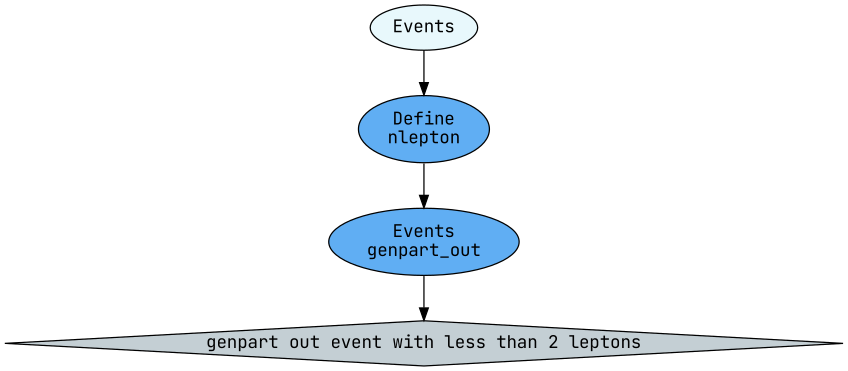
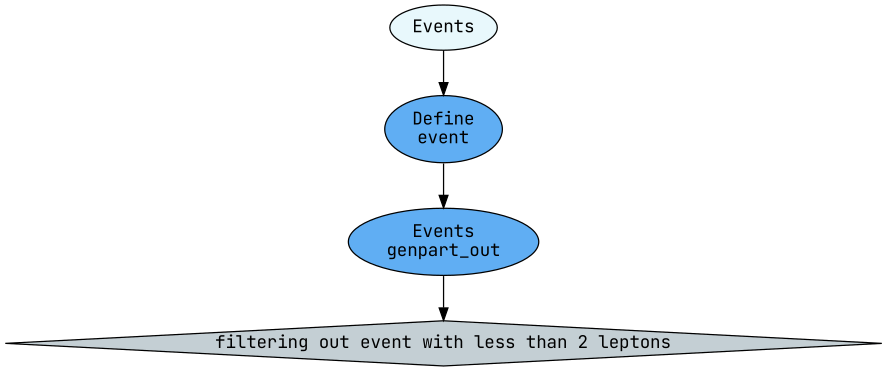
  digraph {
    fontname="JetBrains Mono"
    node [fillcolor="#60aef3" fontname="JetBrains Mono" shape=oval style=filled]
    edge [fontname="JetBrains Mono"]
-   n1 [fillcolor="#c4cfd4" label="genpart out event with less than 2 leptons" shape=diamond]
+   n1 [fillcolor="#c4cfd4" label="filtering out event with less than 2 leptons" shape=diamond]
    n2 [label="Events\ngenpart_out"]
-   n3 [label="Define\nnlepton"]
+   n3 [label="Define\nevent"]
    n4 [fillcolor="#e8f8fc" label=Events]
    n2 -> n1
    n3 -> n2
    n4 -> n3
  }
